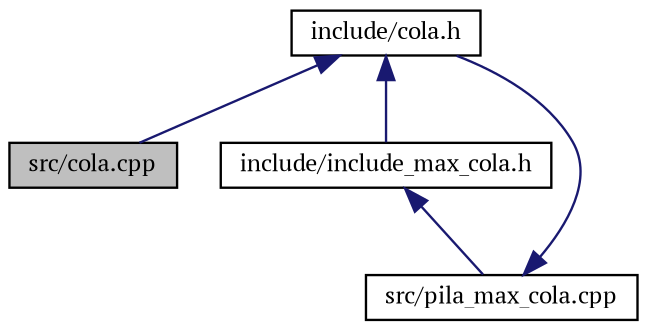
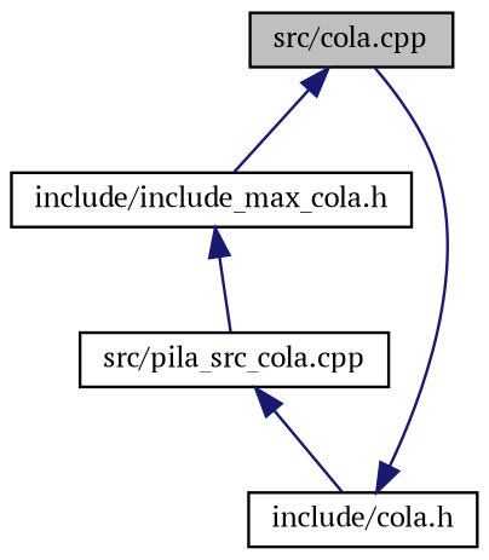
  digraph {
    fontname="PT Serif"
    node [color=black fillcolor=white fontname="PT Serif" fontsize=10 shape=record style=filled]
    edge [color=midnightblue dir=back fontname="PT Serif" fontsize=10 labelfontname=Helvetica labelfontsize=10 style=solid]
    n1 [fillcolor=grey75 fontcolor=black height=0.2 label="src/cola.cpp" width=0.4]
    n2 [height=0.2 label="include/cola.h" width=0.4]
    n3 [height=0.2 label="include/include_max_cola.h" width=0.4]
-   n4 [height=0.2 label="src/pila_max_cola.cpp" width=0.4]
+   n4 [height=0.2 label="src/pila_src_cola.cpp" width=0.4]
    n2 -> n1
-   n2 -> n3
+   n1 -> n3
    n3 -> n4
    n4 -> n2
  }
